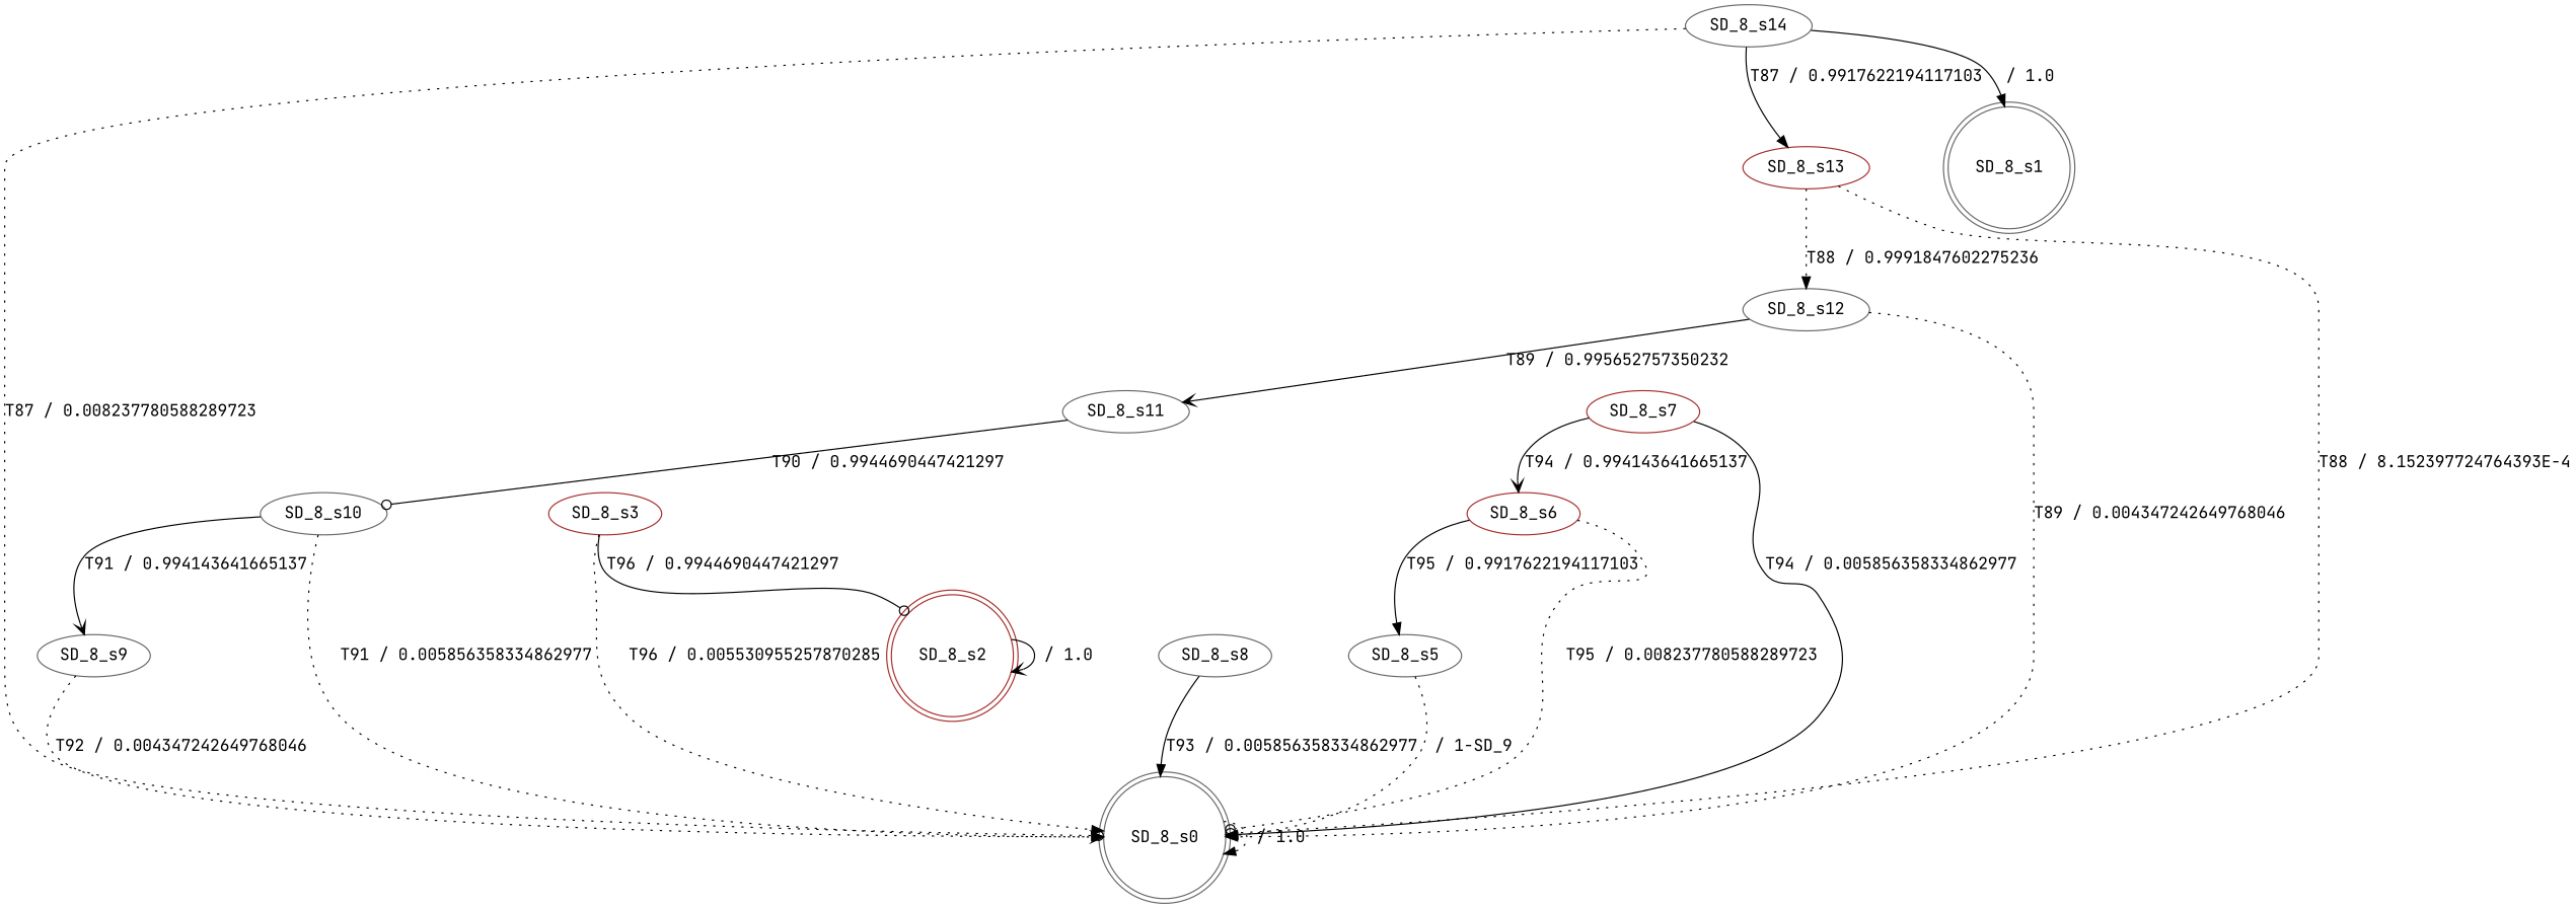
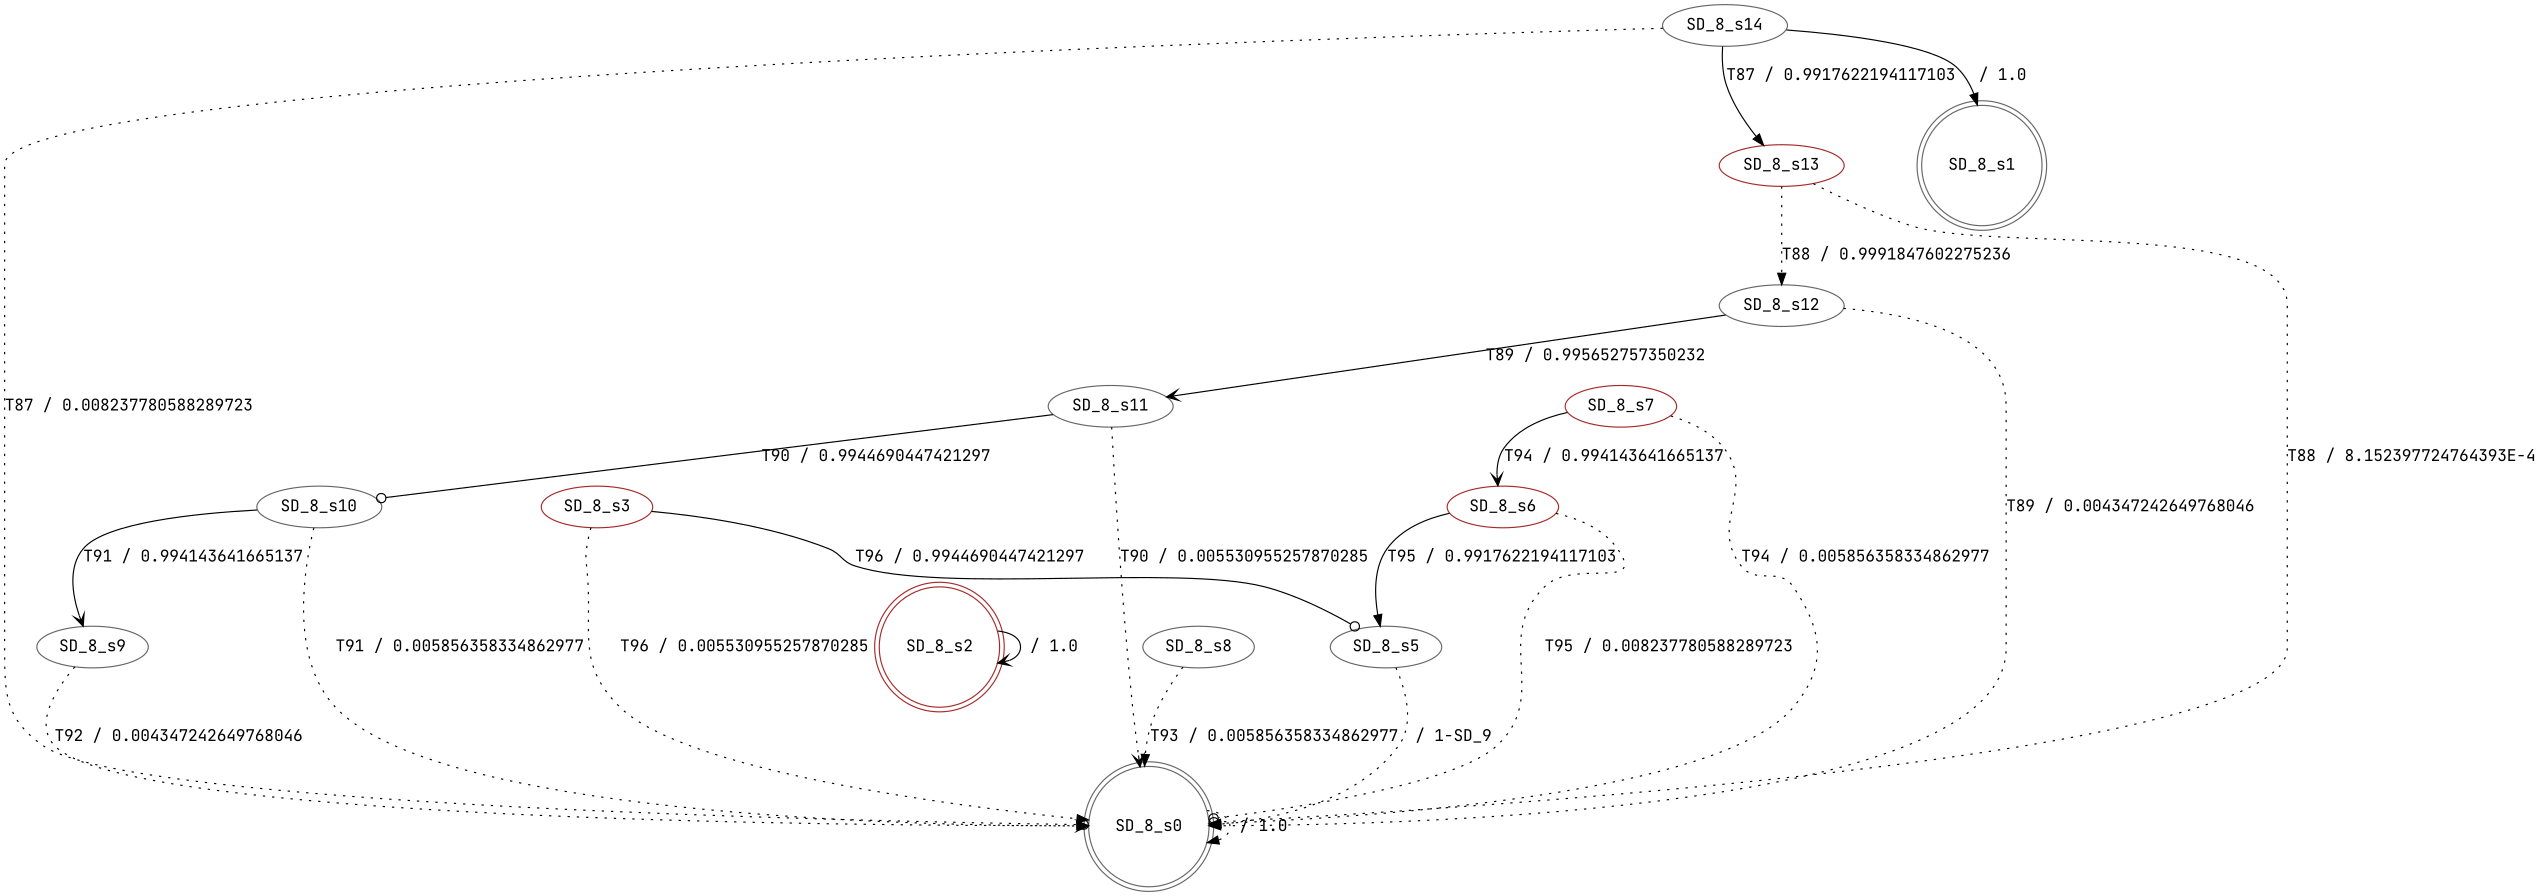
  digraph {
    fontname="JetBrains Mono"
    node [color=gray40 fontname="JetBrains Mono"]
    edge [arrowhead=normal fontname="JetBrains Mono" style=dotted]
    n1 [label=SD_8_s0 shape=doublecircle]
    n2 [label=SD_8_s1 shape=doublecircle]
    n3 [label=SD_8_s14]
    n4 [color=brown label=SD_8_s13]
    n5 [color=brown label=SD_8_s2 shape=doublecircle]
    n6 [color=brown label=SD_8_s3]
    n7 [label=SD_8_s5]
    n8 [color=brown label=SD_8_s6]
    n9 [color=brown label=SD_8_s7]
    n10 [label=SD_8_s8]
    n11 [label=SD_8_s9]
    n12 [label=SD_8_s10]
    n13 [label=SD_8_s11]
    n14 [label=SD_8_s12]
    n1 -> n1 [label=" / 1.0"]
    n3 -> n1 [arrowhead=odot label="T87 / 0.008237780588289723"]
    n3 -> n2 [label=" / 1.0" style=""]
    n3 -> n4 [label="T87 / 0.9917622194117103" style=""]
    n4 -> n1 [arrowhead=odot label="T88 / 8.152397724764393E-4"]
    n4 -> n14 [label="T88 / 0.9991847602275236"]
    n5 -> n5 [arrowhead=vee label=" / 1.0" style=""]
    n6 -> n1 [label="T96 / 0.005530955257870285"]
-   n6 -> n5 [arrowhead=odot label="T96 / 0.9944690447421297" style=""]
+   n6 -> n7 [arrowhead=odot label="T96 / 0.9944690447421297" style=""]
    n7 -> n1 [label=" / 1-SD_9"]
    n8 -> n1 [arrowhead=odot label="T95 / 0.008237780588289723"]
    n8 -> n7 [label="T95 / 0.9917622194117103" style=""]
-   n9 -> n1 [label="T94 / 0.005856358334862977" style=solid]
+   n9 -> n1 [label="T94 / 0.005856358334862977"]
    n9 -> n8 [arrowhead=vee label="T94 / 0.994143641665137" style=""]
-   n10 -> n1 [label="T93 / 0.005856358334862977" style=solid]
+   n10 -> n1 [label="T93 / 0.005856358334862977"]
    n11 -> n1 [label="T92 / 0.004347242649768046"]
    n12 -> n1 [arrowhead=vee label="T91 / 0.005856358334862977"]
    n12 -> n11 [arrowhead=vee label="T91 / 0.994143641665137" style=""]
+   n13 -> n1 [arrowhead=vee label="T90 / 0.005530955257870285"]
    n13 -> n12 [arrowhead=odot label="T90 / 0.9944690447421297" style=""]
    n14 -> n1 [label="T89 / 0.004347242649768046"]
    n14 -> n13 [arrowhead=vee label="T89 / 0.995652757350232" style=""]
  }
